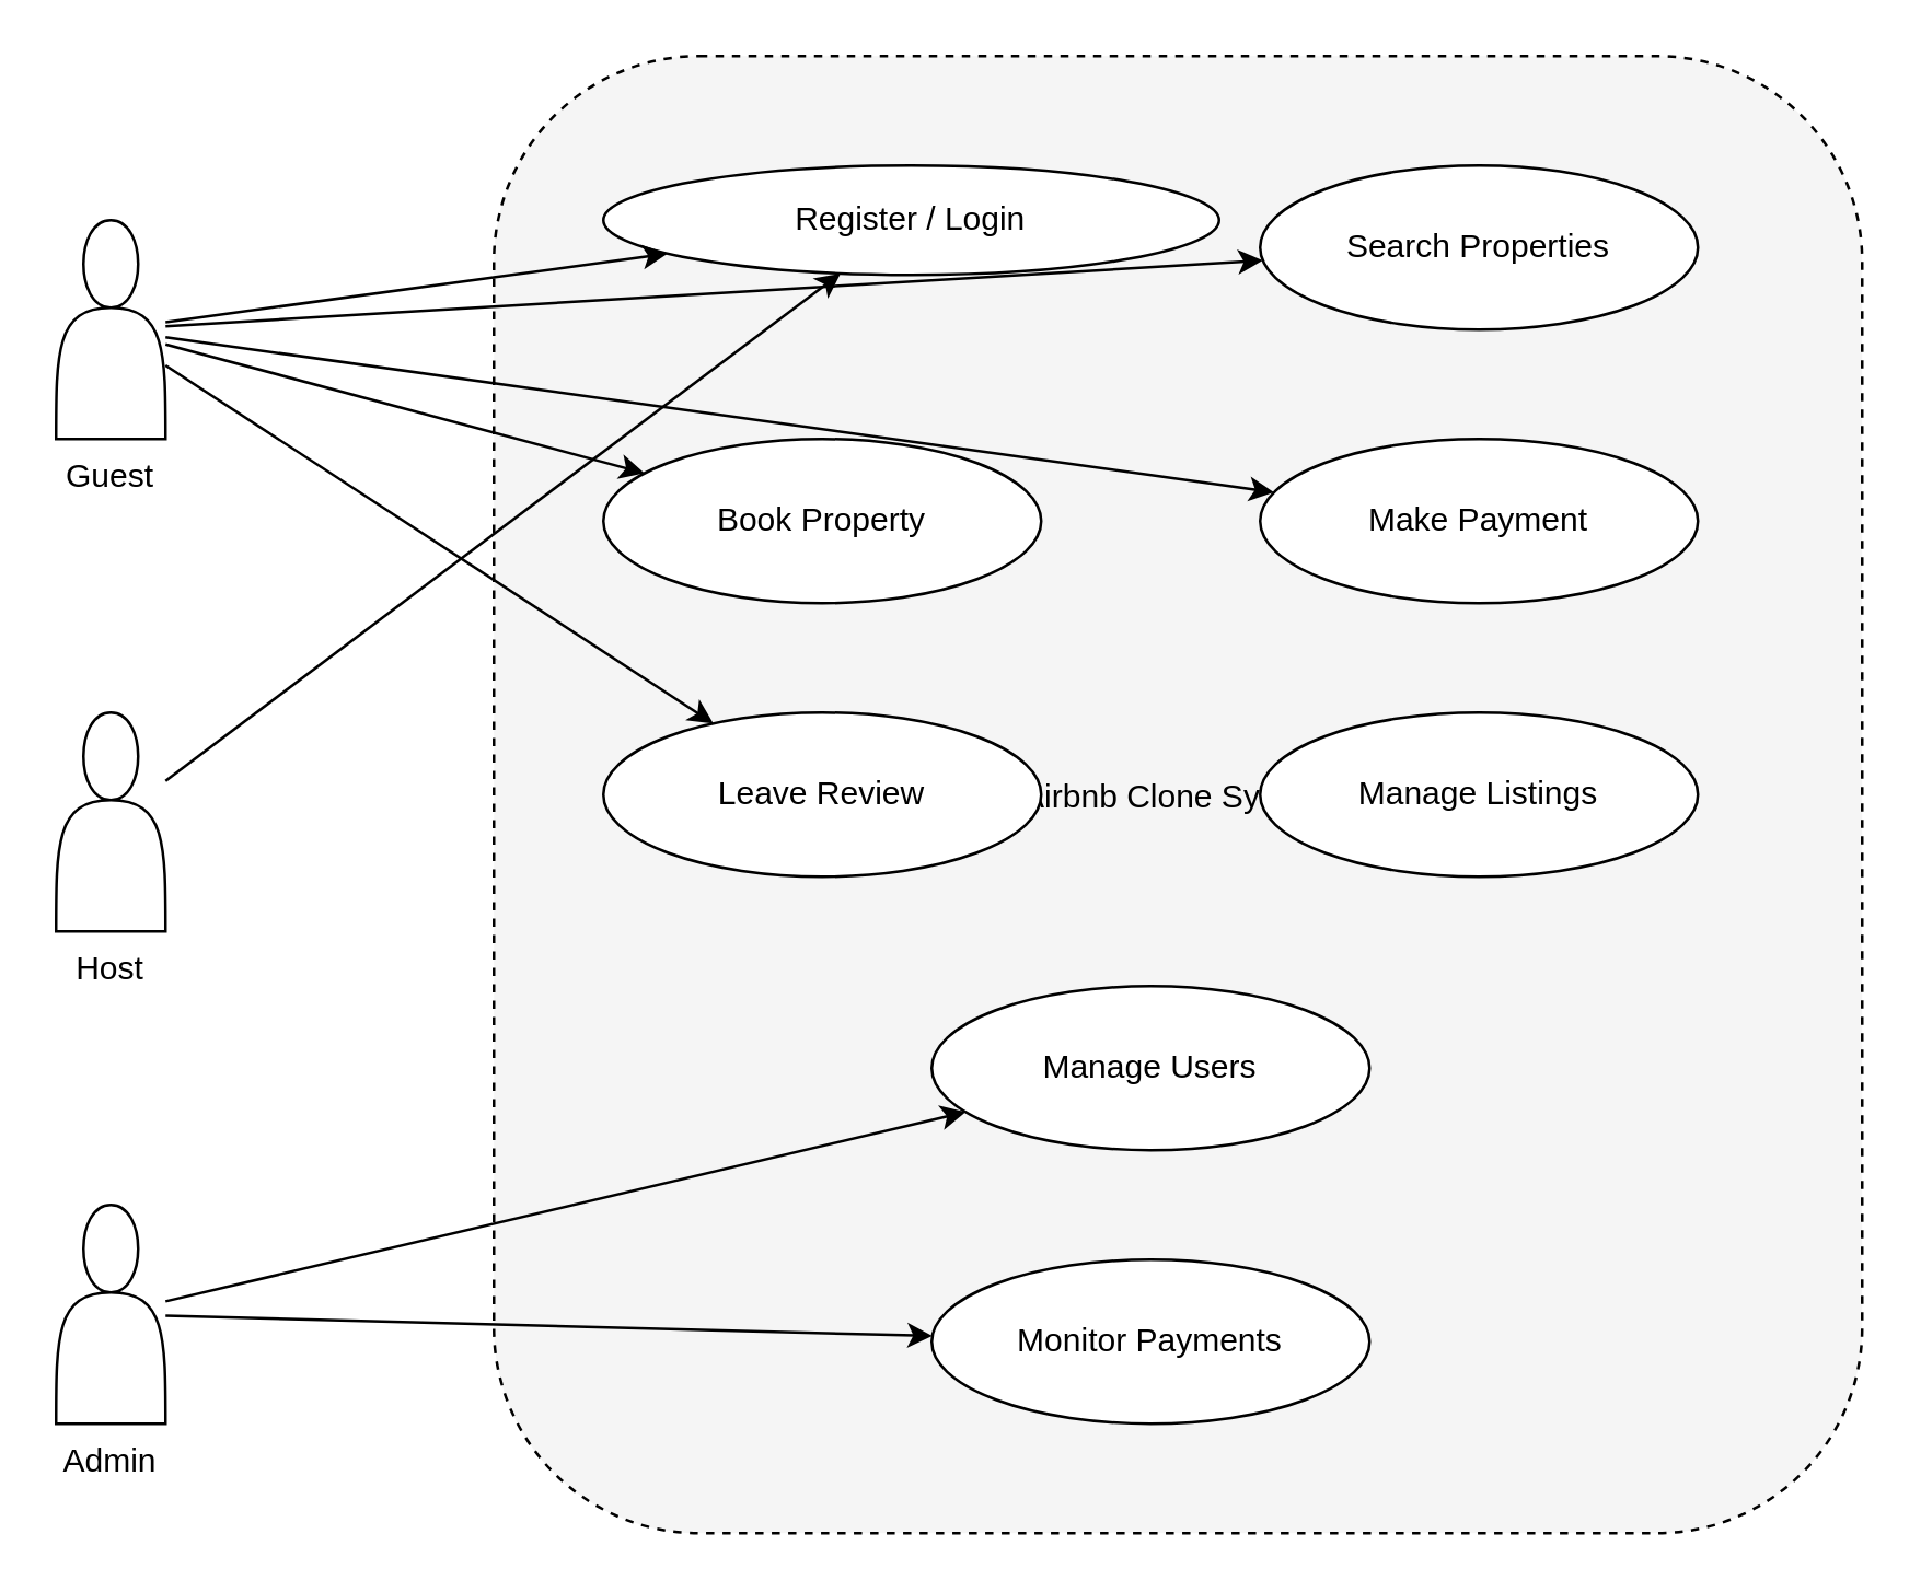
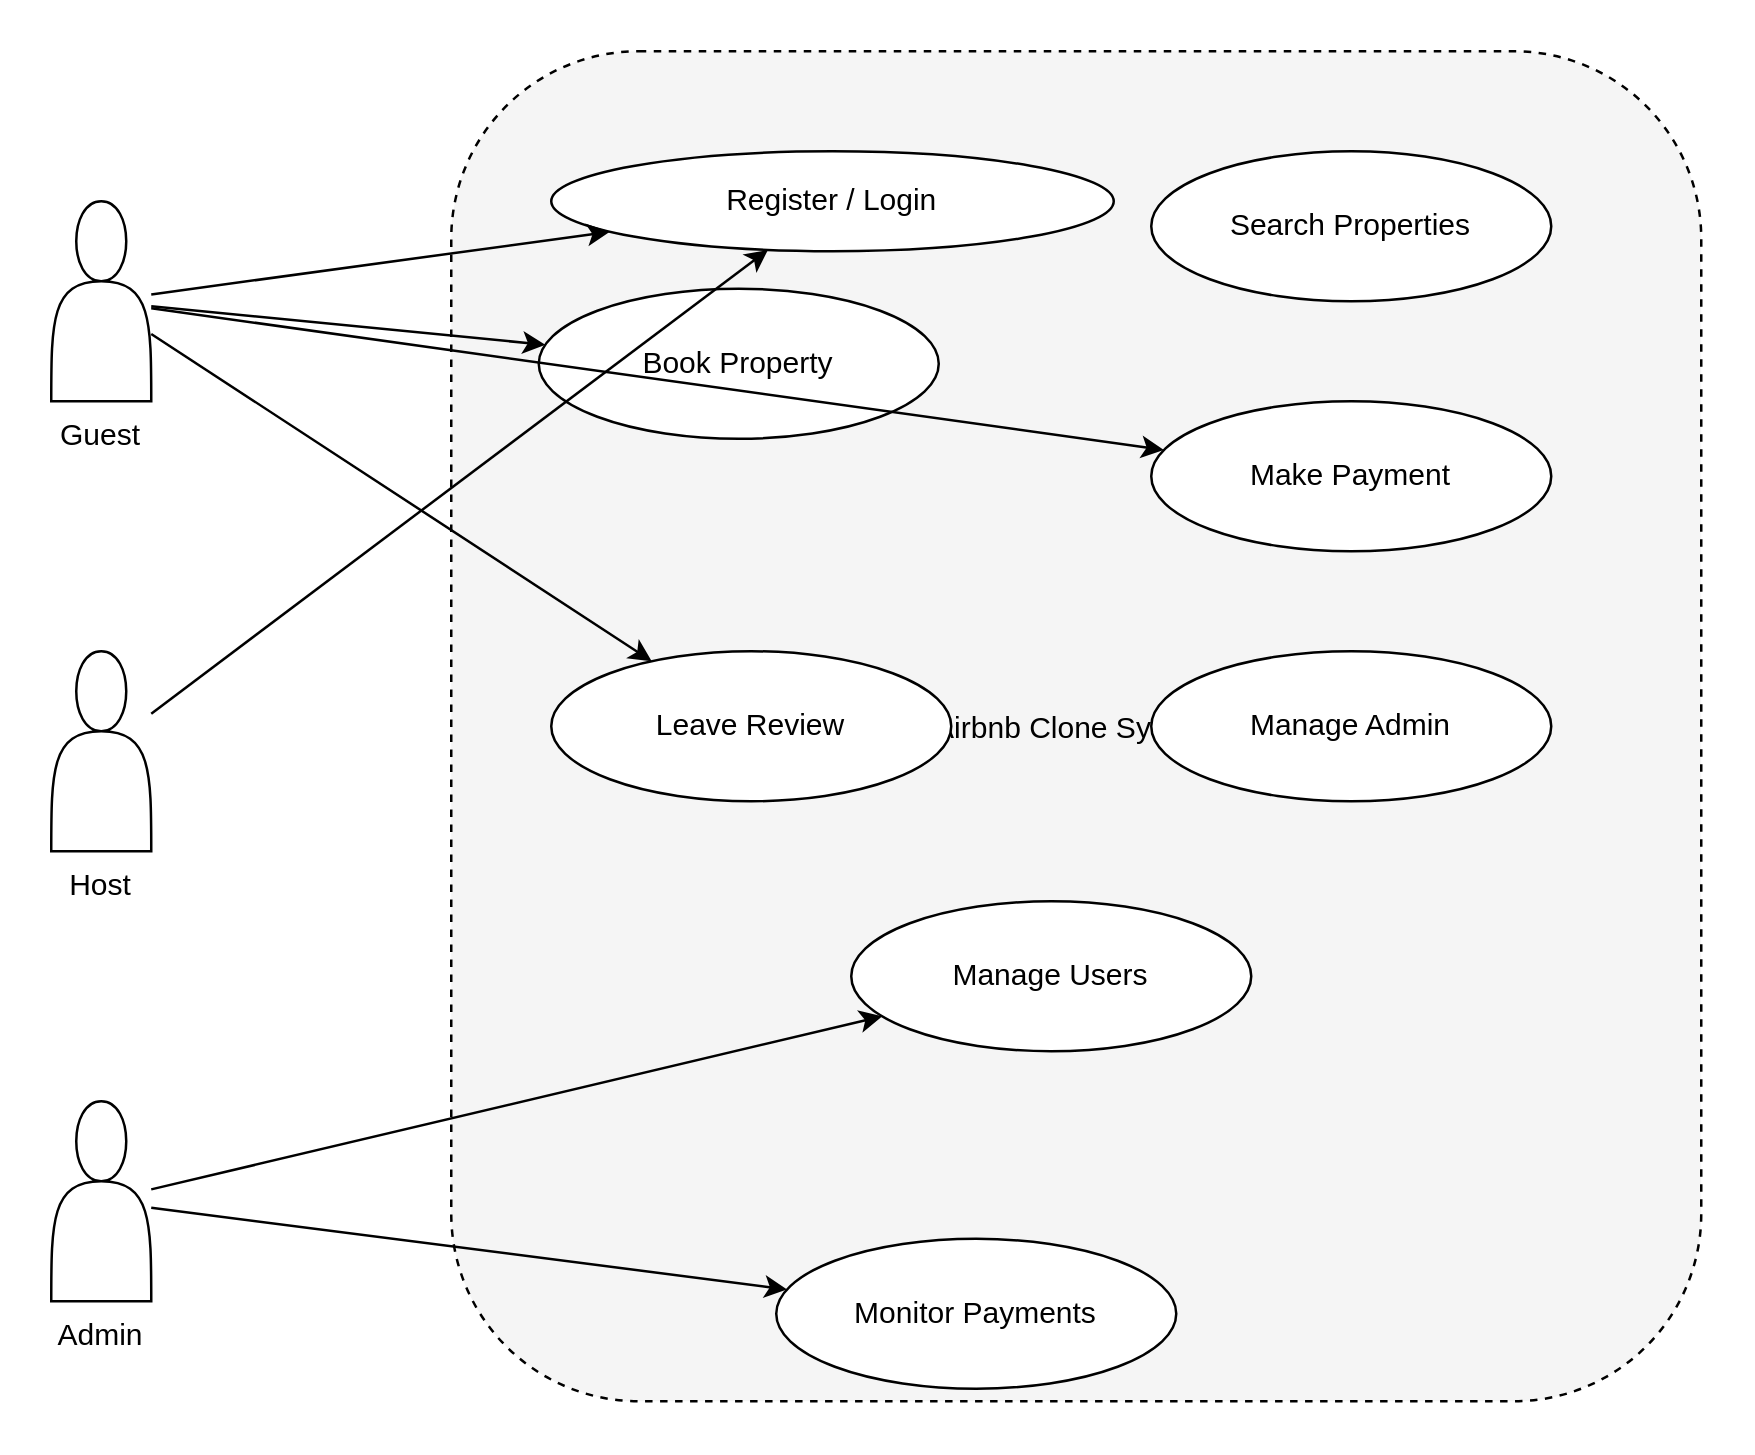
  <mxCell id="0" />
  <mxCell id="1" parent="0" />
  <mxCell id="2" value="Guest" style="shape=actor;verticalLabelPosition=bottom;verticalAlign=top;" parent="1" vertex="1"><mxGeometry x="20" y="80" width="40" height="80" as="geometry" /></mxCell>
  <mxCell id="3" value="Host" style="shape=actor;verticalLabelPosition=bottom;verticalAlign=top;" parent="1" vertex="1"><mxGeometry x="20" y="260" width="40" height="80" as="geometry" /></mxCell>
  <mxCell id="4" value="Admin" style="shape=actor;verticalLabelPosition=bottom;verticalAlign=top;" parent="1" vertex="1"><mxGeometry x="20" y="440" width="40" height="80" as="geometry" /></mxCell>
  <mxCell id="5" value="Airbnb Clone System" style="shape=rectangle;rounded=1;dashed=1;strokeColor=#000000;fillColor=#f5f5f5;" parent="1" vertex="1"><mxGeometry x="180" y="20" width="500" height="540" as="geometry" /></mxCell>
  <mxCell id="6" value="Register / Login" style="ellipse;whiteSpace=wrap;html=1;" parent="5" vertex="1"><mxGeometry x="40" y="40" width="225" height="40" as="geometry" /></mxCell>
  <mxCell id="7" value="Search Properties" style="ellipse;whiteSpace=wrap;html=1;" parent="5" vertex="1"><mxGeometry x="280" y="40" width="160" height="60" as="geometry" /></mxCell>
- <mxCell id="8" value="Book Property" style="ellipse;whiteSpace=wrap;html=1;" parent="5" vertex="1"><mxGeometry x="40" y="140" width="160" height="60" as="geometry" /></mxCell>
+ <mxCell id="8" value="Book Property" style="ellipse;whiteSpace=wrap;html=1;" parent="5" vertex="1"><mxGeometry x="35" y="95" width="160" height="60" as="geometry" /></mxCell>
  <mxCell id="9" value="Make Payment" style="ellipse;whiteSpace=wrap;html=1;" parent="5" vertex="1"><mxGeometry x="280" y="140" width="160" height="60" as="geometry" /></mxCell>
  <mxCell id="10" value="Leave Review" style="ellipse;whiteSpace=wrap;html=1;" parent="5" vertex="1"><mxGeometry x="40" y="240" width="160" height="60" as="geometry" /></mxCell>
- <mxCell id="11" value="Manage Listings" style="ellipse;whiteSpace=wrap;html=1;" parent="5" vertex="1"><mxGeometry x="280" y="240" width="160" height="60" as="geometry" /></mxCell>
+ <mxCell id="11" value="Manage Admin" style="ellipse;whiteSpace=wrap;html=1;" parent="5" vertex="1"><mxGeometry x="280" y="240" width="160" height="60" as="geometry" /></mxCell>
  <mxCell id="12" value="Manage Users" style="ellipse;whiteSpace=wrap;html=1;" parent="5" vertex="1"><mxGeometry x="160" y="340" width="160" height="60" as="geometry" /></mxCell>
- <mxCell id="13" value="Monitor Payments" style="ellipse;whiteSpace=wrap;html=1;" parent="5" vertex="1"><mxGeometry x="160" y="440" width="160" height="60" as="geometry" /></mxCell>
+ <mxCell id="13" value="Monitor Payments" style="ellipse;whiteSpace=wrap;html=1;" parent="5" vertex="1"><mxGeometry x="130" y="475" width="160" height="60" as="geometry" /></mxCell>
  <mxCell id="14" parent="1" source="2" target="6" edge="1"><mxGeometry relative="1" as="geometry" /></mxCell>
- <mxCell id="15" parent="1" source="2" target="7" edge="1"><mxGeometry relative="1" as="geometry" /></mxCell>
  <mxCell id="16" parent="1" source="2" target="8" edge="1"><mxGeometry relative="1" as="geometry" /></mxCell>
  <mxCell id="17" parent="1" source="2" target="9" edge="1"><mxGeometry relative="1" as="geometry" /></mxCell>
  <mxCell id="18" parent="1" source="2" target="10" edge="1"><mxGeometry relative="1" as="geometry" /></mxCell>
  <mxCell id="19" parent="1" source="3" target="6" edge="1"><mxGeometry relative="1" as="geometry" /></mxCell>
  <mxCell id="20" parent="1" source="3" target="10" edge="1" style=";"><mxGeometry relative="1" as="geometry" /></mxCell>
  <mxCell id="21" parent="1" source="4" target="12" edge="1"><mxGeometry relative="1" as="geometry" /></mxCell>
  <mxCell id="22" parent="1" source="4" target="13" edge="1"><mxGeometry relative="1" as="geometry" /></mxCell>
